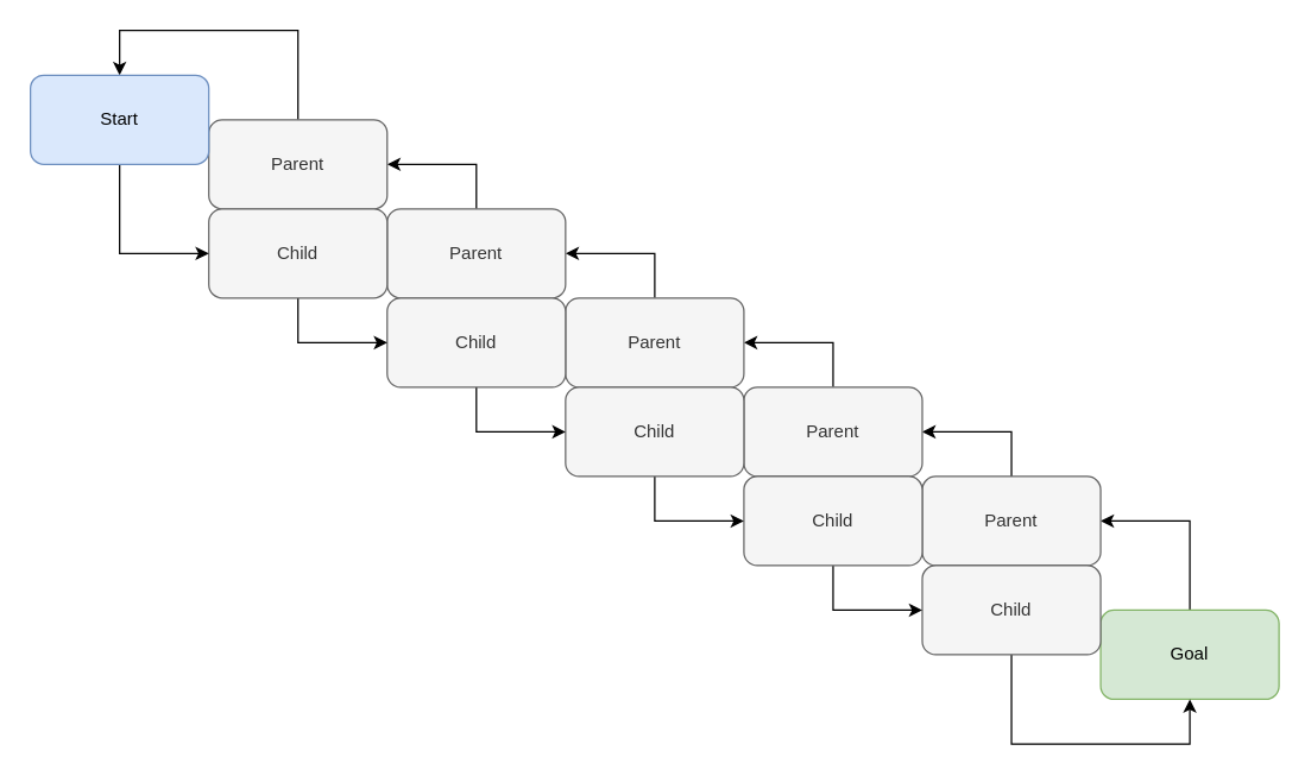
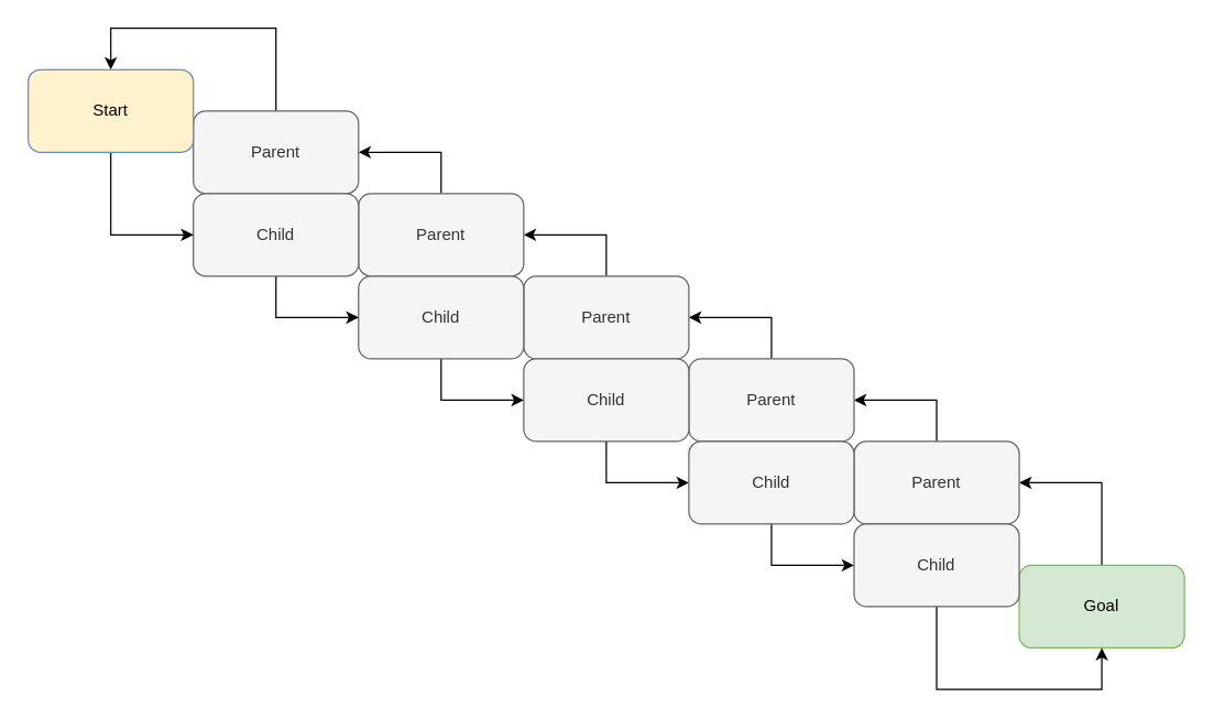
  <mxCell id="0" />
  <mxCell id="1" parent="0" />
  <mxCell id="2" style="edgeStyle=orthogonalEdgeStyle;rounded=0;orthogonalLoop=1;jettySize=auto;html=1;exitX=0.5;exitY=0;exitDx=0;exitDy=0;entryX=1;entryY=0.5;entryDx=0;entryDy=0;" edge="1" parent="1" source="3" target="5"><mxGeometry relative="1" as="geometry" /></mxCell>
  <mxCell id="3" value="Goal" style="rounded=1;whiteSpace=wrap;html=1;fillColor=#d5e8d4;strokeColor=#82b366;" vertex="1" parent="1"><mxGeometry x="740" y="410" width="120" height="60" as="geometry" /></mxCell>
  <mxCell id="4" style="edgeStyle=orthogonalEdgeStyle;rounded=0;orthogonalLoop=1;jettySize=auto;html=1;exitX=0.5;exitY=0;exitDx=0;exitDy=0;entryX=1;entryY=0.5;entryDx=0;entryDy=0;" edge="1" parent="1" source="5" target="9"><mxGeometry relative="1" as="geometry" /></mxCell>
  <mxCell id="5" value="Parent" style="rounded=1;whiteSpace=wrap;html=1;fillColor=#f5f5f5;strokeColor=#666666;fontColor=#333333;" vertex="1" parent="1"><mxGeometry x="620" y="320" width="120" height="60" as="geometry" /></mxCell>
  <mxCell id="6" style="edgeStyle=orthogonalEdgeStyle;rounded=0;orthogonalLoop=1;jettySize=auto;html=1;exitX=0.5;exitY=1;exitDx=0;exitDy=0;entryX=0.5;entryY=1;entryDx=0;entryDy=0;" edge="1" parent="1" source="7" target="3"><mxGeometry relative="1" as="geometry"><Array as="points"><mxPoint x="680" y="500" /><mxPoint x="800" y="500" /></Array></mxGeometry></mxCell>
  <mxCell id="7" value="Child" style="rounded=1;whiteSpace=wrap;html=1;fillColor=#f5f5f5;strokeColor=#666666;fontColor=#333333;" vertex="1" parent="1"><mxGeometry x="620" y="380" width="120" height="60" as="geometry" /></mxCell>
  <mxCell id="8" style="edgeStyle=orthogonalEdgeStyle;rounded=0;orthogonalLoop=1;jettySize=auto;html=1;exitX=0.5;exitY=0;exitDx=0;exitDy=0;entryX=1;entryY=0.5;entryDx=0;entryDy=0;" edge="1" parent="1" source="9" target="13"><mxGeometry relative="1" as="geometry" /></mxCell>
  <mxCell id="9" value="Parent" style="rounded=1;whiteSpace=wrap;html=1;fillColor=#f5f5f5;strokeColor=#666666;fontColor=#333333;" vertex="1" parent="1"><mxGeometry x="500" y="260" width="120" height="60" as="geometry" /></mxCell>
  <mxCell id="10" style="edgeStyle=orthogonalEdgeStyle;rounded=0;orthogonalLoop=1;jettySize=auto;html=1;exitX=0.5;exitY=1;exitDx=0;exitDy=0;entryX=0;entryY=0.5;entryDx=0;entryDy=0;" edge="1" parent="1" source="11" target="7"><mxGeometry relative="1" as="geometry" /></mxCell>
  <mxCell id="11" value="Child" style="rounded=1;whiteSpace=wrap;html=1;fillColor=#f5f5f5;strokeColor=#666666;fontColor=#333333;" vertex="1" parent="1"><mxGeometry x="500" y="320" width="120" height="60" as="geometry" /></mxCell>
  <mxCell id="12" style="edgeStyle=orthogonalEdgeStyle;rounded=0;orthogonalLoop=1;jettySize=auto;html=1;exitX=0.5;exitY=0;exitDx=0;exitDy=0;entryX=1;entryY=0.5;entryDx=0;entryDy=0;" edge="1" parent="1" source="13" target="17"><mxGeometry relative="1" as="geometry" /></mxCell>
  <mxCell id="13" value="Parent" style="rounded=1;whiteSpace=wrap;html=1;fillColor=#f5f5f5;strokeColor=#666666;fontColor=#333333;" vertex="1" parent="1"><mxGeometry x="380" y="200" width="120" height="60" as="geometry" /></mxCell>
  <mxCell id="14" style="edgeStyle=orthogonalEdgeStyle;rounded=0;orthogonalLoop=1;jettySize=auto;html=1;exitX=0.5;exitY=1;exitDx=0;exitDy=0;entryX=0;entryY=0.5;entryDx=0;entryDy=0;" edge="1" parent="1" source="15" target="11"><mxGeometry relative="1" as="geometry" /></mxCell>
  <mxCell id="15" value="Child" style="rounded=1;whiteSpace=wrap;html=1;fillColor=#f5f5f5;strokeColor=#666666;fontColor=#333333;" vertex="1" parent="1"><mxGeometry x="380" y="260" width="120" height="60" as="geometry" /></mxCell>
  <mxCell id="16" style="edgeStyle=orthogonalEdgeStyle;rounded=0;orthogonalLoop=1;jettySize=auto;html=1;exitX=0.5;exitY=0;exitDx=0;exitDy=0;entryX=1;entryY=0.5;entryDx=0;entryDy=0;" edge="1" parent="1" source="17" target="21"><mxGeometry relative="1" as="geometry" /></mxCell>
  <mxCell id="17" value="Parent" style="rounded=1;whiteSpace=wrap;html=1;fillColor=#f5f5f5;strokeColor=#666666;fontColor=#333333;" vertex="1" parent="1"><mxGeometry x="260" y="140" width="120" height="60" as="geometry" /></mxCell>
  <mxCell id="18" style="edgeStyle=orthogonalEdgeStyle;rounded=0;orthogonalLoop=1;jettySize=auto;html=1;exitX=0.5;exitY=1;exitDx=0;exitDy=0;entryX=0;entryY=0.5;entryDx=0;entryDy=0;" edge="1" parent="1" source="19" target="15"><mxGeometry relative="1" as="geometry" /></mxCell>
  <mxCell id="19" value="Child" style="rounded=1;whiteSpace=wrap;html=1;fillColor=#f5f5f5;strokeColor=#666666;fontColor=#333333;" vertex="1" parent="1"><mxGeometry x="260" y="200" width="120" height="60" as="geometry" /></mxCell>
  <mxCell id="20" style="edgeStyle=orthogonalEdgeStyle;rounded=0;orthogonalLoop=1;jettySize=auto;html=1;exitX=0.5;exitY=0;exitDx=0;exitDy=0;entryX=0.5;entryY=0;entryDx=0;entryDy=0;" edge="1" parent="1" source="21" target="25"><mxGeometry relative="1" as="geometry"><Array as="points"><mxPoint x="200" y="20" /><mxPoint x="80" y="20" /></Array></mxGeometry></mxCell>
  <mxCell id="21" value="Parent" style="rounded=1;whiteSpace=wrap;html=1;fillColor=#f5f5f5;strokeColor=#666666;fontColor=#333333;" vertex="1" parent="1"><mxGeometry x="140" y="80" width="120" height="60" as="geometry" /></mxCell>
  <mxCell id="22" style="edgeStyle=orthogonalEdgeStyle;rounded=0;orthogonalLoop=1;jettySize=auto;html=1;exitX=0.5;exitY=1;exitDx=0;exitDy=0;entryX=0;entryY=0.5;entryDx=0;entryDy=0;" edge="1" parent="1" source="23" target="19"><mxGeometry relative="1" as="geometry" /></mxCell>
  <mxCell id="23" value="Child" style="rounded=1;whiteSpace=wrap;html=1;fillColor=#f5f5f5;strokeColor=#666666;fontColor=#333333;" vertex="1" parent="1"><mxGeometry x="140" y="140" width="120" height="60" as="geometry" /></mxCell>
  <mxCell id="24" style="edgeStyle=orthogonalEdgeStyle;rounded=0;orthogonalLoop=1;jettySize=auto;html=1;exitX=0.5;exitY=1;exitDx=0;exitDy=0;entryX=0;entryY=0.5;entryDx=0;entryDy=0;" edge="1" parent="1" source="25" target="23"><mxGeometry relative="1" as="geometry" /></mxCell>
- <mxCell id="25" value="Start" style="rounded=1;whiteSpace=wrap;html=1;fillColor=#dae8fc;strokeColor=#6c8ebf;" vertex="1" parent="1"><mxGeometry y="50" width="120" height="60" as="geometry" x="20" /></mxCell>
+ <mxCell id="25" value="Start" style="rounded=1;whiteSpace=wrap;html=1;fillColor=#fff2cc;strokeColor=#6c8ebf;" vertex="1" parent="1"><mxGeometry y="50" width="120" height="60" as="geometry" x="20" /></mxCell>
